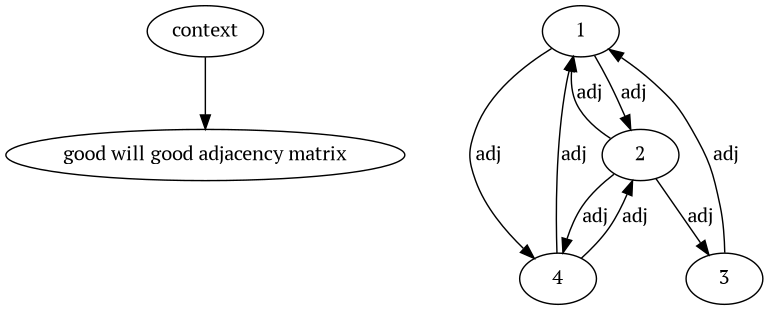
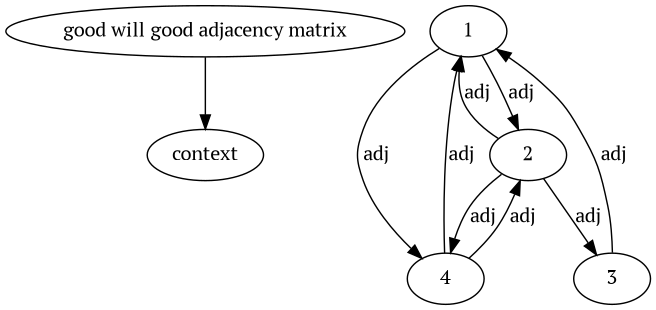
  digraph {
    fontname="PT Serif"
    node [fontname="PT Serif"]
    edge [fontname="PT Serif" arrowhead=normal]
    n1 [label="good will good adjacency matrix"]
    context
    1
    2
    4
    3
-   context -> n1 [arrowhead=""]
+   n1 -> context [arrowhead=""]
    1 -> 2 [label=adj]
    1 -> 4 [label=adj]
    2 -> 1 [label=adj]
    2 -> 4 [label=adj]
    2 -> 3 [label=adj]
    4 -> 1 [label=adj]
    4 -> 2 [label=adj]
    3 -> 1 [label=adj]
  }
